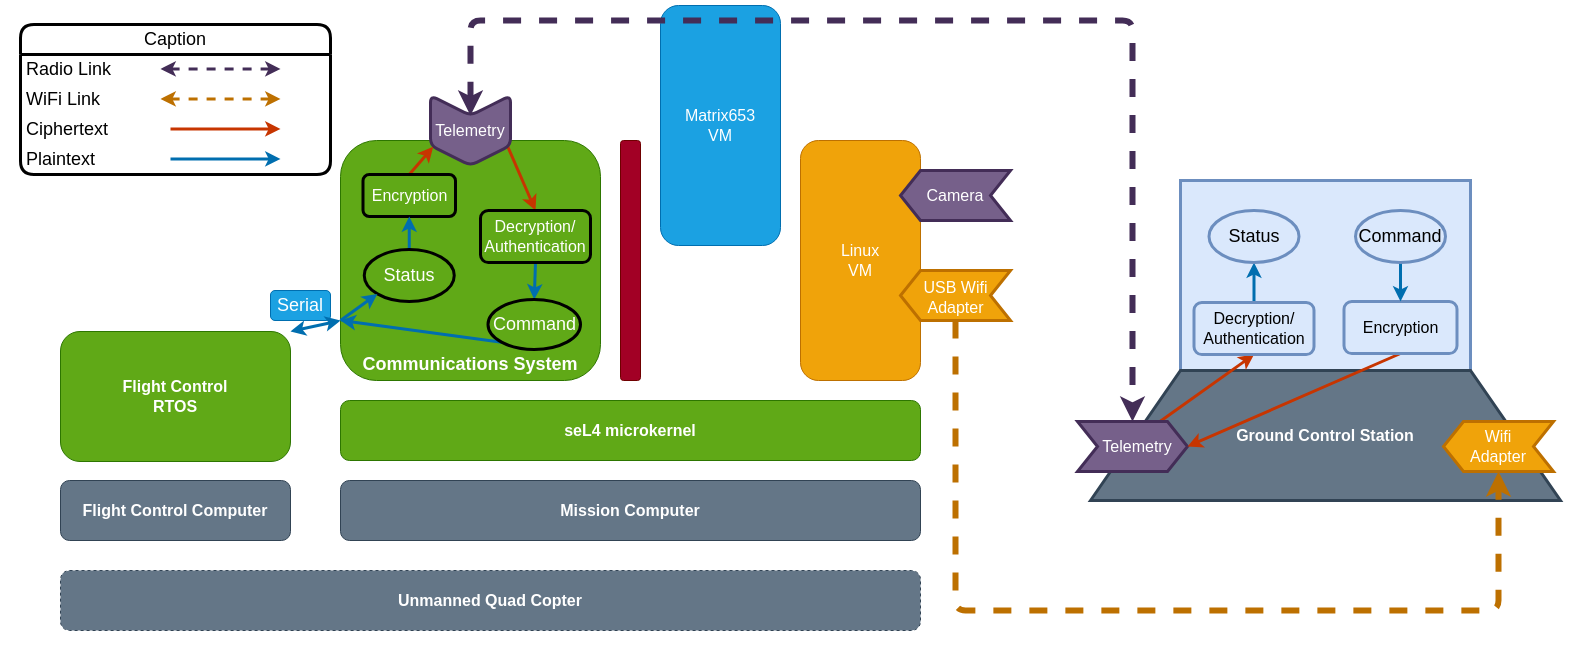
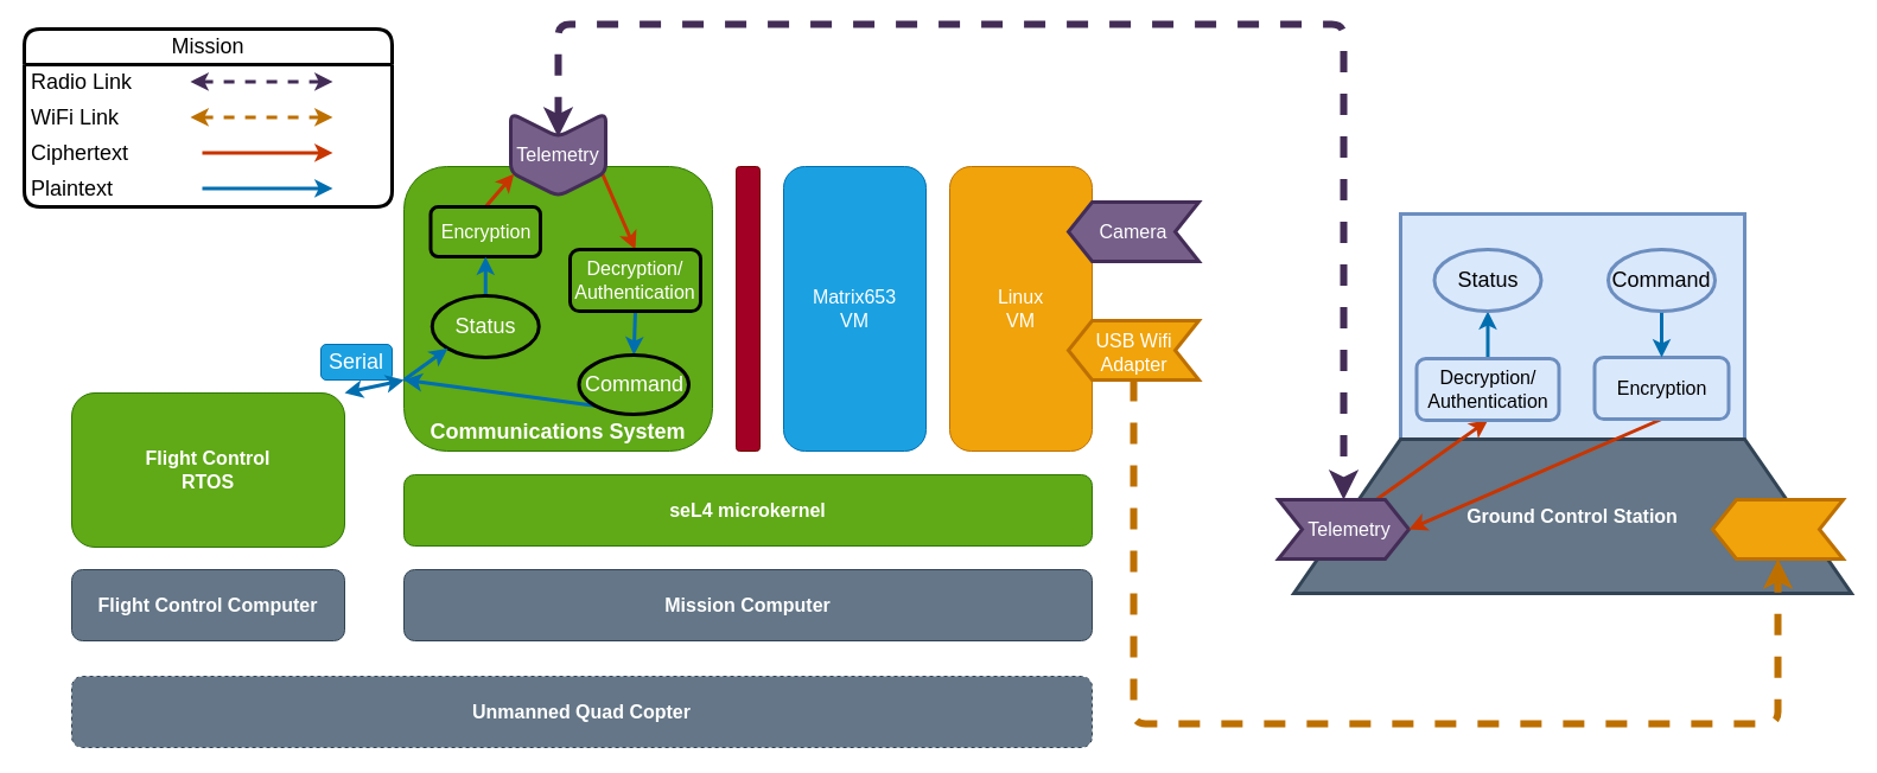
  <mxCell id="0" />
  <mxCell id="1" parent="0" />
  <mxCell id="2" value="Serial" style="text;html=1;strokeColor=#006EAF;fillColor=#1ba1e2;align=center;verticalAlign=middle;whiteSpace=wrap;rounded=1;fontSize=18;fontColor=#ffffff;glass=0;" vertex="1" parent="1"><mxGeometry x="270" y="290" width="60" height="30" as="geometry" /></mxCell>
  <mxCell id="3" value="&lt;font style=&quot;font-size: 16px;&quot;&gt;&lt;b&gt;Flight Control Computer&lt;/b&gt;&lt;/font&gt;" style="rounded=1;whiteSpace=wrap;html=1;fillColor=#647687;fontColor=#ffffff;strokeColor=#314354;" parent="1" vertex="1"><mxGeometry x="60" y="480" width="230" height="60" as="geometry" /></mxCell>
  <mxCell id="4" value="&lt;font style=&quot;font-size: 16px;&quot;&gt;&lt;b&gt;Mission Computer&lt;/b&gt;&lt;/font&gt;" style="rounded=1;whiteSpace=wrap;html=1;fillColor=#647687;fontColor=#ffffff;strokeColor=#314354;" parent="1" vertex="1"><mxGeometry x="340" y="480" width="580" height="60" as="geometry" /></mxCell>
  <mxCell id="5" value="&lt;font style=&quot;font-size: 16px;&quot;&gt;&lt;b&gt;seL4 microkernel&lt;/b&gt;&lt;/font&gt;" style="rounded=1;whiteSpace=wrap;html=1;fillColor=#60a917;fontColor=#ffffff;strokeColor=#2D7600;" parent="1" vertex="1"><mxGeometry x="340" y="400" width="580" height="60" as="geometry" /></mxCell>
  <mxCell id="6" value="&lt;font style=&quot;font-size: 16px;&quot;&gt;&lt;b&gt;Flight Control&lt;br&gt;RTOS&lt;/b&gt;&lt;br&gt;&lt;/font&gt;" style="rounded=1;whiteSpace=wrap;html=1;fillColor=#60a917;fontColor=#ffffff;strokeColor=#2D7600;" parent="1" vertex="1"><mxGeometry x="60" y="331" width="230" height="130" as="geometry" /></mxCell>
  <mxCell id="7" value="&lt;font style=&quot;font-size: 16px;&quot;&gt;&lt;br&gt;&lt;/font&gt;" style="rounded=1;whiteSpace=wrap;html=1;fillColor=#60a917;fontColor=#ffffff;strokeColor=#2D7600;" parent="1" vertex="1"><mxGeometry x="340" y="140" width="260" height="240" as="geometry" /></mxCell>
  <mxCell id="8" value="" style="rounded=1;whiteSpace=wrap;html=1;fontSize=16;fillColor=#a20025;fontColor=#ffffff;strokeColor=#6F0000;" parent="1" vertex="1"><mxGeometry x="620" y="140" width="20" height="240" as="geometry" /></mxCell>
  <mxCell id="9" value="&lt;font style=&quot;font-size: 16px;&quot;&gt;&lt;font color=&quot;#ffffff&quot;&gt;Linux&lt;br&gt;VM&lt;/font&gt;&lt;br&gt;&lt;/font&gt;" style="rounded=1;whiteSpace=wrap;html=1;fillColor=#f0a30a;fontColor=#000000;strokeColor=#BD7000;" parent="1" vertex="1"><mxGeometry x="800" y="140" width="120" height="240" as="geometry" /></mxCell>
- <mxCell id="10" value="&lt;font style=&quot;font-size: 16px;&quot;&gt;Matrix653&lt;br&gt;VM&lt;br&gt;&lt;/font&gt;" style="rounded=1;whiteSpace=wrap;html=1;fillColor=#1ba1e2;fontColor=#ffffff;strokeColor=#006EAF;" parent="1" vertex="1"><mxGeometry x="660" y="5" width="120" height="240" as="geometry" /></mxCell>
+ <mxCell id="10" value="&lt;font style=&quot;font-size: 16px;&quot;&gt;Matrix653&lt;br&gt;VM&lt;br&gt;&lt;/font&gt;" style="rounded=1;whiteSpace=wrap;html=1;fillColor=#1ba1e2;fontColor=#ffffff;strokeColor=#006EAF;" parent="1" vertex="1"><mxGeometry x="660" y="140" width="120" height="240" as="geometry" /></mxCell>
  <mxCell id="11" style="edgeStyle=none;html=1;exitX=0.75;exitY=0;exitDx=0;exitDy=0;entryX=0.5;entryY=0;entryDx=0;entryDy=0;strokeWidth=3;fontSize=18;fontColor=#FFFFFF;fillColor=#fa6800;strokeColor=#C73500;" edge="1" parent="1" source="12" target="34"><mxGeometry relative="1" as="geometry" /></mxCell>
  <mxCell id="12" value="" style="shape=step;perimeter=stepPerimeter;whiteSpace=wrap;html=1;fixedSize=1;rounded=1;strokeColor=#432D57;strokeWidth=3;fontSize=16;fontColor=#ffffff;rotation=90;fillColor=#76608a;arcSize=14;" parent="1" vertex="1"><mxGeometry x="435" y="90" width="70" height="80" as="geometry" /></mxCell>
  <mxCell id="13" value="&lt;font color=&quot;#ffffff&quot;&gt;Telemetry&lt;/font&gt;" style="text;html=1;strokeColor=none;fillColor=none;align=center;verticalAlign=middle;whiteSpace=wrap;rounded=0;strokeWidth=3;fontSize=16;fontColor=#000000;" parent="1" vertex="1"><mxGeometry x="440" y="115" width="60" height="30" as="geometry" /></mxCell>
  <mxCell id="14" value="" style="rounded=0;whiteSpace=wrap;html=1;strokeColor=#6c8ebf;strokeWidth=3;fontSize=16;fillColor=#dae8fc;" parent="1" vertex="1"><mxGeometry x="1180" y="180" width="290" height="190" as="geometry" /></mxCell>
  <mxCell id="15" value="&lt;b&gt;Ground Control Station&lt;/b&gt;" style="shape=trapezoid;perimeter=trapezoidPerimeter;whiteSpace=wrap;html=1;fixedSize=1;rounded=0;strokeColor=#314354;strokeWidth=3;fontSize=16;fontColor=#ffffff;size=90;fillColor=#647687;" parent="1" vertex="1"><mxGeometry x="1090" y="370" width="470" height="130" as="geometry" /></mxCell>
  <mxCell id="16" style="edgeStyle=none;html=1;exitX=0.75;exitY=0;exitDx=0;exitDy=0;entryX=0.5;entryY=1;entryDx=0;entryDy=0;strokeWidth=3;fontSize=18;fontColor=#000000;fillColor=#fa6800;strokeColor=#C73500;" edge="1" parent="1" source="17" target="51"><mxGeometry relative="1" as="geometry" /></mxCell>
  <mxCell id="17" value="" style="shape=step;perimeter=stepPerimeter;whiteSpace=wrap;html=1;fixedSize=1;rounded=0;strokeColor=#432D57;strokeWidth=3;fontSize=16;fontColor=#ffffff;fillColor=#76608a;" parent="1" vertex="1"><mxGeometry x="1077" y="421" width="110" height="50" as="geometry" /></mxCell>
  <mxCell id="18" value="Telemetry" style="text;html=1;strokeColor=none;fillColor=none;align=center;verticalAlign=middle;whiteSpace=wrap;rounded=0;strokeWidth=3;fontSize=16;fontColor=#FFFFFF;" parent="1" vertex="1"><mxGeometry x="1107" y="431" width="60" height="30" as="geometry" /></mxCell>
  <mxCell id="19" style="edgeStyle=none;html=1;exitX=0.5;exitY=1;exitDx=0;exitDy=0;entryX=1;entryY=0.5;entryDx=0;entryDy=0;strokeWidth=3;fontSize=18;fontColor=#000000;fillColor=#fa6800;strokeColor=#C73500;" edge="1" parent="1" source="20" target="17"><mxGeometry relative="1" as="geometry" /></mxCell>
  <mxCell id="20" value="&lt;font color=&quot;#000000&quot;&gt;Encryption&lt;/font&gt;" style="rounded=1;whiteSpace=wrap;html=1;strokeColor=#6c8ebf;strokeWidth=3;fontSize=16;fillColor=#dae8fc;" parent="1" vertex="1"><mxGeometry x="1343.5" y="301" width="113" height="52" as="geometry" /></mxCell>
  <mxCell id="21" value="" style="shape=step;perimeter=stepPerimeter;whiteSpace=wrap;html=1;fixedSize=1;rounded=0;strokeColor=#432D57;strokeWidth=3;fontSize=16;fontColor=#ffffff;rotation=-180;fillColor=#76608a;" parent="1" vertex="1"><mxGeometry x="900" y="170" width="110" height="50" as="geometry" /></mxCell>
  <mxCell id="22" value="&lt;font color=&quot;#ffffff&quot;&gt;Camera&lt;br&gt;&lt;/font&gt;" style="text;html=1;strokeColor=none;fillColor=none;align=center;verticalAlign=middle;whiteSpace=wrap;rounded=0;strokeWidth=3;fontSize=16;fontColor=#000000;" parent="1" vertex="1"><mxGeometry x="925" y="180" width="60" height="30" as="geometry" /></mxCell>
  <mxCell id="23" style="edgeStyle=none;html=1;exitX=0.5;exitY=0;exitDx=0;exitDy=0;entryX=0.5;entryY=0;entryDx=0;entryDy=0;strokeWidth=6;fontSize=16;fontColor=#FFFFFF;dashed=1;fillColor=#f0a30a;strokeColor=#BD7000;" parent="1" source="24" target="26" edge="1"><mxGeometry relative="1" as="geometry"><Array as="points"><mxPoint x="955" y="610" /><mxPoint x="1498" y="610" /></Array></mxGeometry></mxCell>
  <mxCell id="24" value="" style="shape=step;perimeter=stepPerimeter;whiteSpace=wrap;html=1;fixedSize=1;rounded=0;strokeColor=#BD7000;strokeWidth=3;fontSize=16;fontColor=#000000;rotation=-180;fillColor=#f0a30a;" parent="1" vertex="1"><mxGeometry x="900" y="270" width="110" height="50" as="geometry" /></mxCell>
  <mxCell id="25" value="&lt;span style=&quot;color: rgb(255, 255, 255);&quot;&gt;USB Wifi&lt;/span&gt;&lt;br style=&quot;color: rgb(255, 255, 255);&quot;&gt;&lt;span style=&quot;color: rgb(255, 255, 255);&quot;&gt;Adapter&lt;/span&gt;" style="text;html=1;strokeColor=none;fillColor=none;align=center;verticalAlign=middle;whiteSpace=wrap;rounded=0;strokeWidth=3;fontSize=16;fontColor=#000000;" parent="1" vertex="1"><mxGeometry x="917.5" y="282" width="75" height="30" as="geometry" /></mxCell>
  <mxCell id="26" value="" style="shape=step;perimeter=stepPerimeter;whiteSpace=wrap;html=1;fixedSize=1;rounded=0;strokeColor=#BD7000;strokeWidth=3;fontSize=16;fontColor=#000000;rotation=-180;fillColor=#f0a30a;" parent="1" vertex="1"><mxGeometry x="1443" y="421" width="110" height="50" as="geometry" /></mxCell>
- <mxCell id="27" value="&lt;span style=&quot;color: rgb(255, 255, 255);&quot;&gt;Wifi&lt;/span&gt;&lt;br style=&quot;color: rgb(255, 255, 255);&quot;&gt;&lt;span style=&quot;color: rgb(255, 255, 255);&quot;&gt;Adapter&lt;/span&gt;" style="text;html=1;strokeColor=none;fillColor=none;align=center;verticalAlign=middle;whiteSpace=wrap;rounded=0;strokeWidth=3;fontSize=16;fontColor=#000000;" parent="1" vertex="1"><mxGeometry x="1468" y="431" width="60" height="30" as="geometry" /></mxCell>
  <mxCell id="28" value="&lt;font style=&quot;font-size: 16px;&quot;&gt;&lt;b&gt;Unmanned Quad Copter&lt;/b&gt;&lt;/font&gt;" style="rounded=1;whiteSpace=wrap;html=1;fillColor=#647687;fontColor=#ffffff;strokeColor=#314354;dashed=1;" parent="1" vertex="1"><mxGeometry x="60" y="570" width="860" height="60" as="geometry" /></mxCell>
  <mxCell id="29" value="&lt;font size=&quot;1&quot; style=&quot;&quot;&gt;&lt;b style=&quot;font-size: 18px;&quot;&gt;Communications System&lt;/b&gt;&lt;/font&gt;" style="text;html=1;strokeColor=none;fillColor=none;align=center;verticalAlign=middle;whiteSpace=wrap;rounded=0;labelBackgroundColor=none;strokeWidth=3;fontSize=16;fontColor=#FFFFFF;" parent="1" vertex="1"><mxGeometry x="360" y="349" width="220" height="30" as="geometry" /></mxCell>
  <mxCell id="30" value="" style="endArrow=classic;startArrow=classic;html=1;fontColor=#FFFFFF;strokeWidth=6;dashed=1;exitX=0.5;exitY=0;exitDx=0;exitDy=0;entryX=0.5;entryY=0;entryDx=0;entryDy=0;fillColor=#76608a;strokeColor=#432D57;" edge="1" parent="1" source="13" target="17"><mxGeometry width="50" height="50" relative="1" as="geometry"><mxPoint x="780" y="60" as="sourcePoint" /><mxPoint x="830" y="10" as="targetPoint" /><Array as="points"><mxPoint x="470" y="20" /><mxPoint x="1132" y="20" /></Array></mxGeometry></mxCell>
  <mxCell id="31" style="edgeStyle=none;html=1;exitX=0.5;exitY=0;exitDx=0;exitDy=0;entryX=0.75;entryY=1;entryDx=0;entryDy=0;strokeWidth=3;fontSize=18;fontColor=#FFFFFF;fillColor=#fa6800;strokeColor=#C73500;" edge="1" parent="1" source="32" target="12"><mxGeometry relative="1" as="geometry" /></mxCell>
  <mxCell id="32" value="Encryption" style="rounded=1;whiteSpace=wrap;html=1;fontSize=16;fillColor=#60a917;fontColor=#ffffff;strokeColor=#000000;strokeWidth=3;" vertex="1" parent="1"><mxGeometry x="362.5" y="174" width="92.5" height="42" as="geometry" /></mxCell>
  <mxCell id="33" style="edgeStyle=none;html=1;exitX=0.5;exitY=1;exitDx=0;exitDy=0;entryX=0.5;entryY=0;entryDx=0;entryDy=0;strokeWidth=3;fontSize=18;fontColor=#FFFFFF;fillColor=#1ba1e2;strokeColor=#006EAF;" edge="1" parent="1" source="34" target="37"><mxGeometry relative="1" as="geometry" /></mxCell>
  <mxCell id="34" value="Decryption/&lt;br&gt;Authentication" style="rounded=1;whiteSpace=wrap;html=1;fontSize=16;fillColor=#60a917;fontColor=#ffffff;strokeColor=#000000;strokeWidth=3;" vertex="1" parent="1"><mxGeometry x="480" y="210" width="110" height="52" as="geometry" /></mxCell>
  <mxCell id="35" value="" style="endArrow=classic;startArrow=classic;html=1;strokeWidth=3;fontSize=18;fontColor=#FFFFFF;exitX=1;exitY=0;exitDx=0;exitDy=0;fillColor=#1ba1e2;strokeColor=#006EAF;" edge="1" parent="1" source="6"><mxGeometry width="50" height="50" relative="1" as="geometry"><mxPoint x="300" y="362" as="sourcePoint" /><mxPoint x="340" y="320" as="targetPoint" /></mxGeometry></mxCell>
  <mxCell id="36" style="edgeStyle=none;html=1;exitX=0;exitY=1;exitDx=0;exitDy=0;entryX=0;entryY=0.75;entryDx=0;entryDy=0;strokeWidth=3;fontSize=18;fontColor=#FFFFFF;fillColor=#1ba1e2;strokeColor=#006EAF;" edge="1" parent="1" source="37" target="7"><mxGeometry relative="1" as="geometry" /></mxCell>
  <mxCell id="37" value="Command" style="ellipse;whiteSpace=wrap;html=1;rounded=1;glass=0;fontSize=18;fontColor=#FFFFFF;fillColor=none;strokeWidth=3;strokeColor=#000000;" vertex="1" parent="1"><mxGeometry x="487.5" y="299" width="92.5" height="50" as="geometry" /></mxCell>
  <mxCell id="38" style="edgeStyle=none;html=1;exitX=0.5;exitY=0;exitDx=0;exitDy=0;entryX=0.5;entryY=1;entryDx=0;entryDy=0;strokeWidth=3;fontSize=18;fontColor=#FFFFFF;fillColor=#1ba1e2;strokeColor=#006EAF;" edge="1" parent="1" source="39" target="32"><mxGeometry relative="1" as="geometry" /></mxCell>
  <mxCell id="39" value="Status" style="ellipse;whiteSpace=wrap;html=1;rounded=1;glass=0;fontSize=18;fontColor=#FFFFFF;fillColor=none;strokeWidth=3;strokeColor=#000000;" vertex="1" parent="1"><mxGeometry x="363.75" y="249" width="90" height="52" as="geometry" /></mxCell>
  <mxCell id="40" style="edgeStyle=none;html=1;exitX=0;exitY=0.75;exitDx=0;exitDy=0;entryX=0;entryY=1;entryDx=0;entryDy=0;strokeWidth=3;fontSize=18;fontColor=#FFFFFF;fillColor=#1ba1e2;strokeColor=#006EAF;" edge="1" parent="1" source="7" target="39"><mxGeometry relative="1" as="geometry" /></mxCell>
- <mxCell id="41" value="&lt;font color=&quot;#000000&quot;&gt;Caption&lt;/font&gt;" style="swimlane;fontStyle=0;childLayout=stackLayout;horizontal=1;startSize=30;horizontalStack=0;resizeParent=1;resizeParentMax=0;resizeLast=0;collapsible=1;marginBottom=0;whiteSpace=wrap;html=1;rounded=1;glass=0;strokeColor=#000000;strokeWidth=3;fontSize=18;fontColor=#FFFFFF;fillColor=none;" vertex="1" parent="1"><mxGeometry x="20" y="24" width="310" height="150" as="geometry" /></mxCell>
+ <mxCell id="41" value="&lt;font color=&quot;#000000&quot;&gt;Mission&lt;/font&gt;" style="swimlane;fontStyle=0;childLayout=stackLayout;horizontal=1;startSize=30;horizontalStack=0;resizeParent=1;resizeParentMax=0;resizeLast=0;collapsible=1;marginBottom=0;whiteSpace=wrap;html=1;rounded=1;glass=0;strokeColor=#000000;strokeWidth=3;fontSize=18;fontColor=#FFFFFF;fillColor=none;" vertex="1" parent="1"><mxGeometry x="20" y="24" width="310" height="150" as="geometry" /></mxCell>
  <mxCell id="42" value="Radio Link" style="text;strokeColor=none;fillColor=none;align=left;verticalAlign=middle;spacingLeft=4;spacingRight=4;overflow=hidden;points=[[0,0.5],[1,0.5]];portConstraint=eastwest;rotatable=0;whiteSpace=wrap;html=1;rounded=1;glass=0;strokeWidth=3;fontSize=18;fontColor=#000000;" vertex="1" parent="41"><mxGeometry y="30" width="310" height="30" as="geometry" /></mxCell>
  <mxCell id="43" value="" style="endArrow=classic;startArrow=classic;html=1;strokeWidth=3;fontSize=18;fontColor=#FFFFFF;dashed=1;fillColor=#76608a;strokeColor=#432D57;" edge="1" parent="41"><mxGeometry width="50" height="50" relative="1" as="geometry"><mxPoint x="140" y="44.41" as="sourcePoint" /><mxPoint x="260" y="44.41" as="targetPoint" /></mxGeometry></mxCell>
  <mxCell id="44" value="WiFi Link" style="text;strokeColor=none;fillColor=none;align=left;verticalAlign=middle;spacingLeft=4;spacingRight=4;overflow=hidden;points=[[0,0.5],[1,0.5]];portConstraint=eastwest;rotatable=0;whiteSpace=wrap;html=1;rounded=1;glass=0;strokeWidth=3;fontSize=18;fontColor=#000000;" vertex="1" parent="41"><mxGeometry y="60" width="310" height="30" as="geometry" /></mxCell>
  <mxCell id="45" value="" style="endArrow=classic;startArrow=classic;html=1;strokeWidth=3;fontSize=18;fontColor=#FFFFFF;dashed=1;fillColor=#f0a30a;strokeColor=#BD7000;" edge="1" parent="41"><mxGeometry width="50" height="50" relative="1" as="geometry"><mxPoint x="140" y="74.41" as="sourcePoint" /><mxPoint x="260" y="74.41" as="targetPoint" /></mxGeometry></mxCell>
  <mxCell id="46" value="Ciphertext" style="text;strokeColor=none;fillColor=none;align=left;verticalAlign=middle;spacingLeft=4;spacingRight=4;overflow=hidden;points=[[0,0.5],[1,0.5]];portConstraint=eastwest;rotatable=0;whiteSpace=wrap;html=1;rounded=1;glass=0;strokeWidth=3;fontSize=18;fontColor=#000000;" vertex="1" parent="41"><mxGeometry y="90" width="310" height="30" as="geometry" /></mxCell>
  <mxCell id="47" value="Plaintext" style="text;strokeColor=none;fillColor=none;align=left;verticalAlign=middle;spacingLeft=4;spacingRight=4;overflow=hidden;points=[[0,0.5],[1,0.5]];portConstraint=eastwest;rotatable=0;whiteSpace=wrap;html=1;rounded=1;glass=0;strokeWidth=3;fontSize=18;fontColor=#000000;" vertex="1" parent="41"><mxGeometry y="120" width="310" height="30" as="geometry" /></mxCell>
  <mxCell id="48" value="" style="endArrow=classic;html=1;strokeWidth=3;fontSize=18;fontColor=#FFFFFF;fillColor=#fa6800;strokeColor=#C73500;" edge="1" parent="41"><mxGeometry width="50" height="50" relative="1" as="geometry"><mxPoint x="150" y="104.41" as="sourcePoint" /><mxPoint x="260" y="104.41" as="targetPoint" /></mxGeometry></mxCell>
  <mxCell id="49" value="" style="endArrow=classic;html=1;strokeWidth=3;fontSize=18;fontColor=#FFFFFF;fillColor=#1ba1e2;strokeColor=#006EAF;" edge="1" parent="41"><mxGeometry width="50" height="50" relative="1" as="geometry"><mxPoint x="150" y="134.41" as="sourcePoint" /><mxPoint x="260" y="134.41" as="targetPoint" /></mxGeometry></mxCell>
  <mxCell id="50" style="edgeStyle=none;html=1;exitX=0.5;exitY=0;exitDx=0;exitDy=0;entryX=0.5;entryY=1;entryDx=0;entryDy=0;strokeWidth=3;fontSize=18;fontColor=#000000;fillColor=#1ba1e2;strokeColor=#006EAF;" edge="1" parent="1" source="51" target="52"><mxGeometry relative="1" as="geometry" /></mxCell>
  <mxCell id="51" value="&lt;font color=&quot;#000000&quot;&gt;Decryption/&lt;br&gt;Authentication&lt;br&gt;&lt;/font&gt;" style="rounded=1;whiteSpace=wrap;html=1;strokeColor=#6c8ebf;strokeWidth=3;fontSize=16;fillColor=#dae8fc;" vertex="1" parent="1"><mxGeometry x="1193.5" y="302" width="120" height="52" as="geometry" /></mxCell>
  <mxCell id="52" value="&lt;font color=&quot;#000000&quot;&gt;Status&lt;/font&gt;" style="ellipse;whiteSpace=wrap;html=1;rounded=1;glass=0;fontSize=18;fontColor=#FFFFFF;fillColor=none;strokeWidth=3;strokeColor=#6C8EBF;" vertex="1" parent="1"><mxGeometry x="1208.5" y="210" width="90" height="52" as="geometry" /></mxCell>
  <mxCell id="53" style="edgeStyle=none;html=1;exitX=0.5;exitY=1;exitDx=0;exitDy=0;entryX=0.5;entryY=0;entryDx=0;entryDy=0;strokeWidth=3;fontSize=18;fontColor=#000000;fillColor=#1ba1e2;strokeColor=#006EAF;" edge="1" parent="1" source="54" target="20"><mxGeometry relative="1" as="geometry" /></mxCell>
  <mxCell id="54" value="&lt;font color=&quot;#000000&quot;&gt;Command&lt;/font&gt;" style="ellipse;whiteSpace=wrap;html=1;rounded=1;glass=0;fontSize=18;fontColor=#FFFFFF;fillColor=none;strokeWidth=3;strokeColor=#6C8EBF;" vertex="1" parent="1"><mxGeometry x="1355" y="210" width="90" height="52" as="geometry" /></mxCell>
